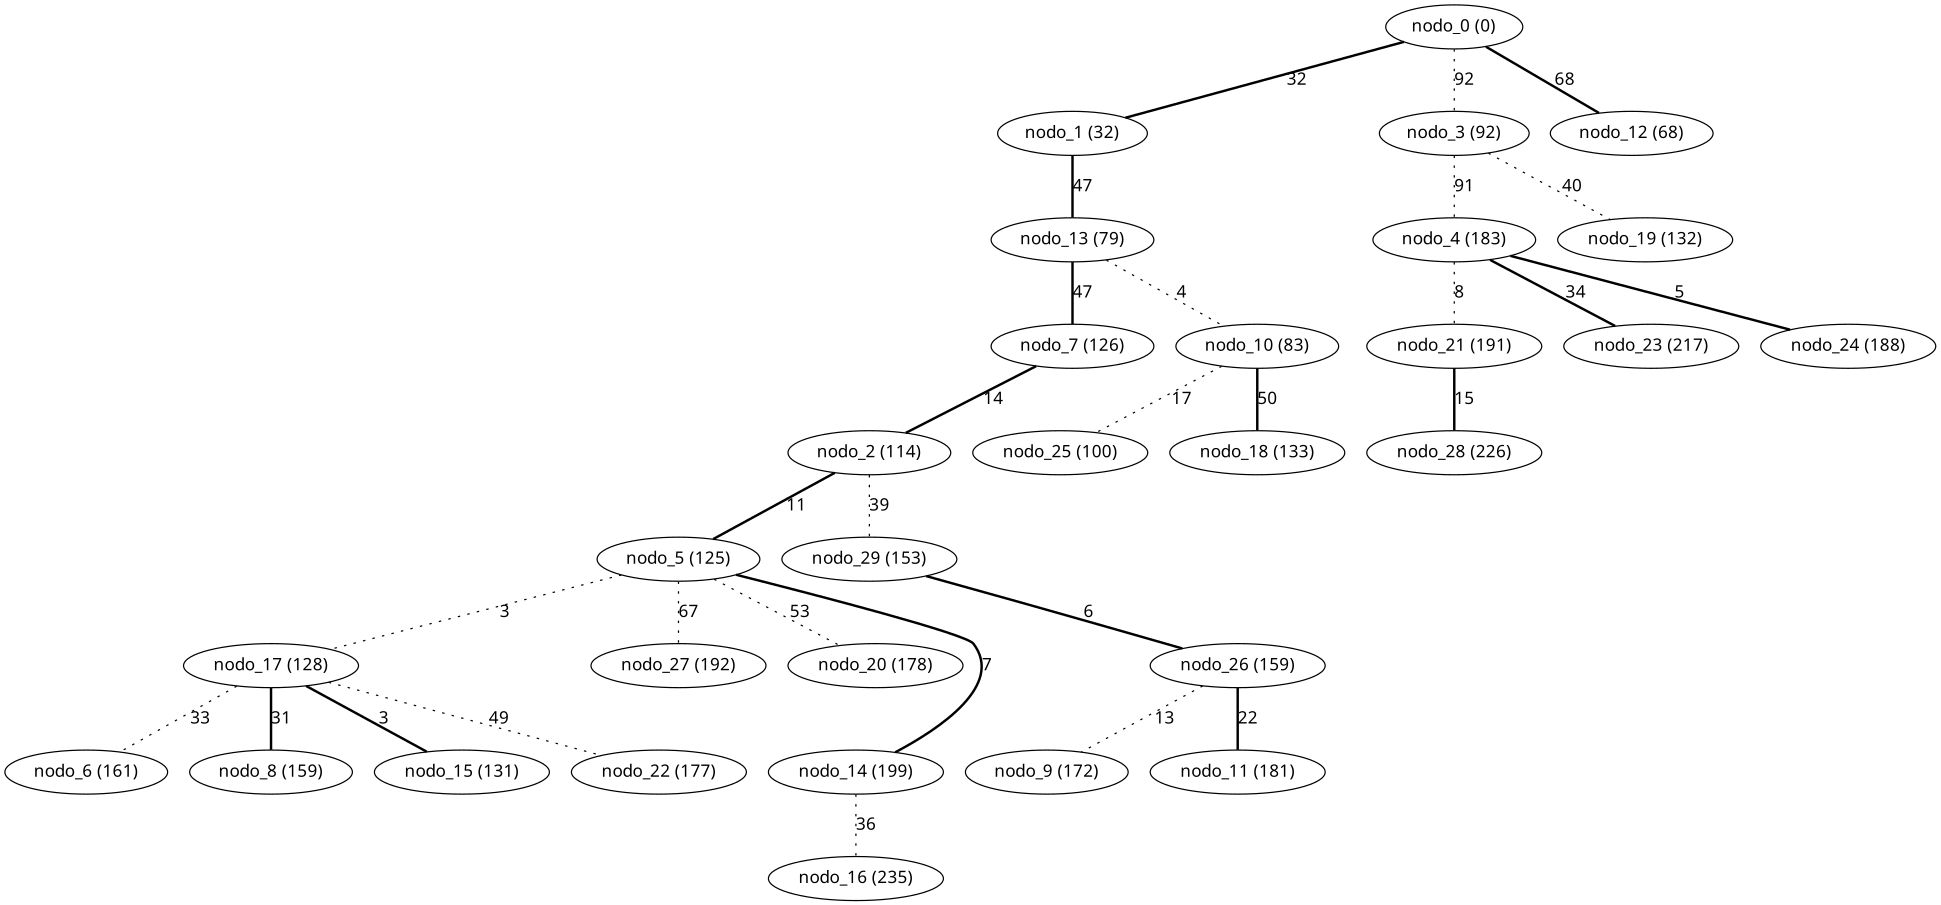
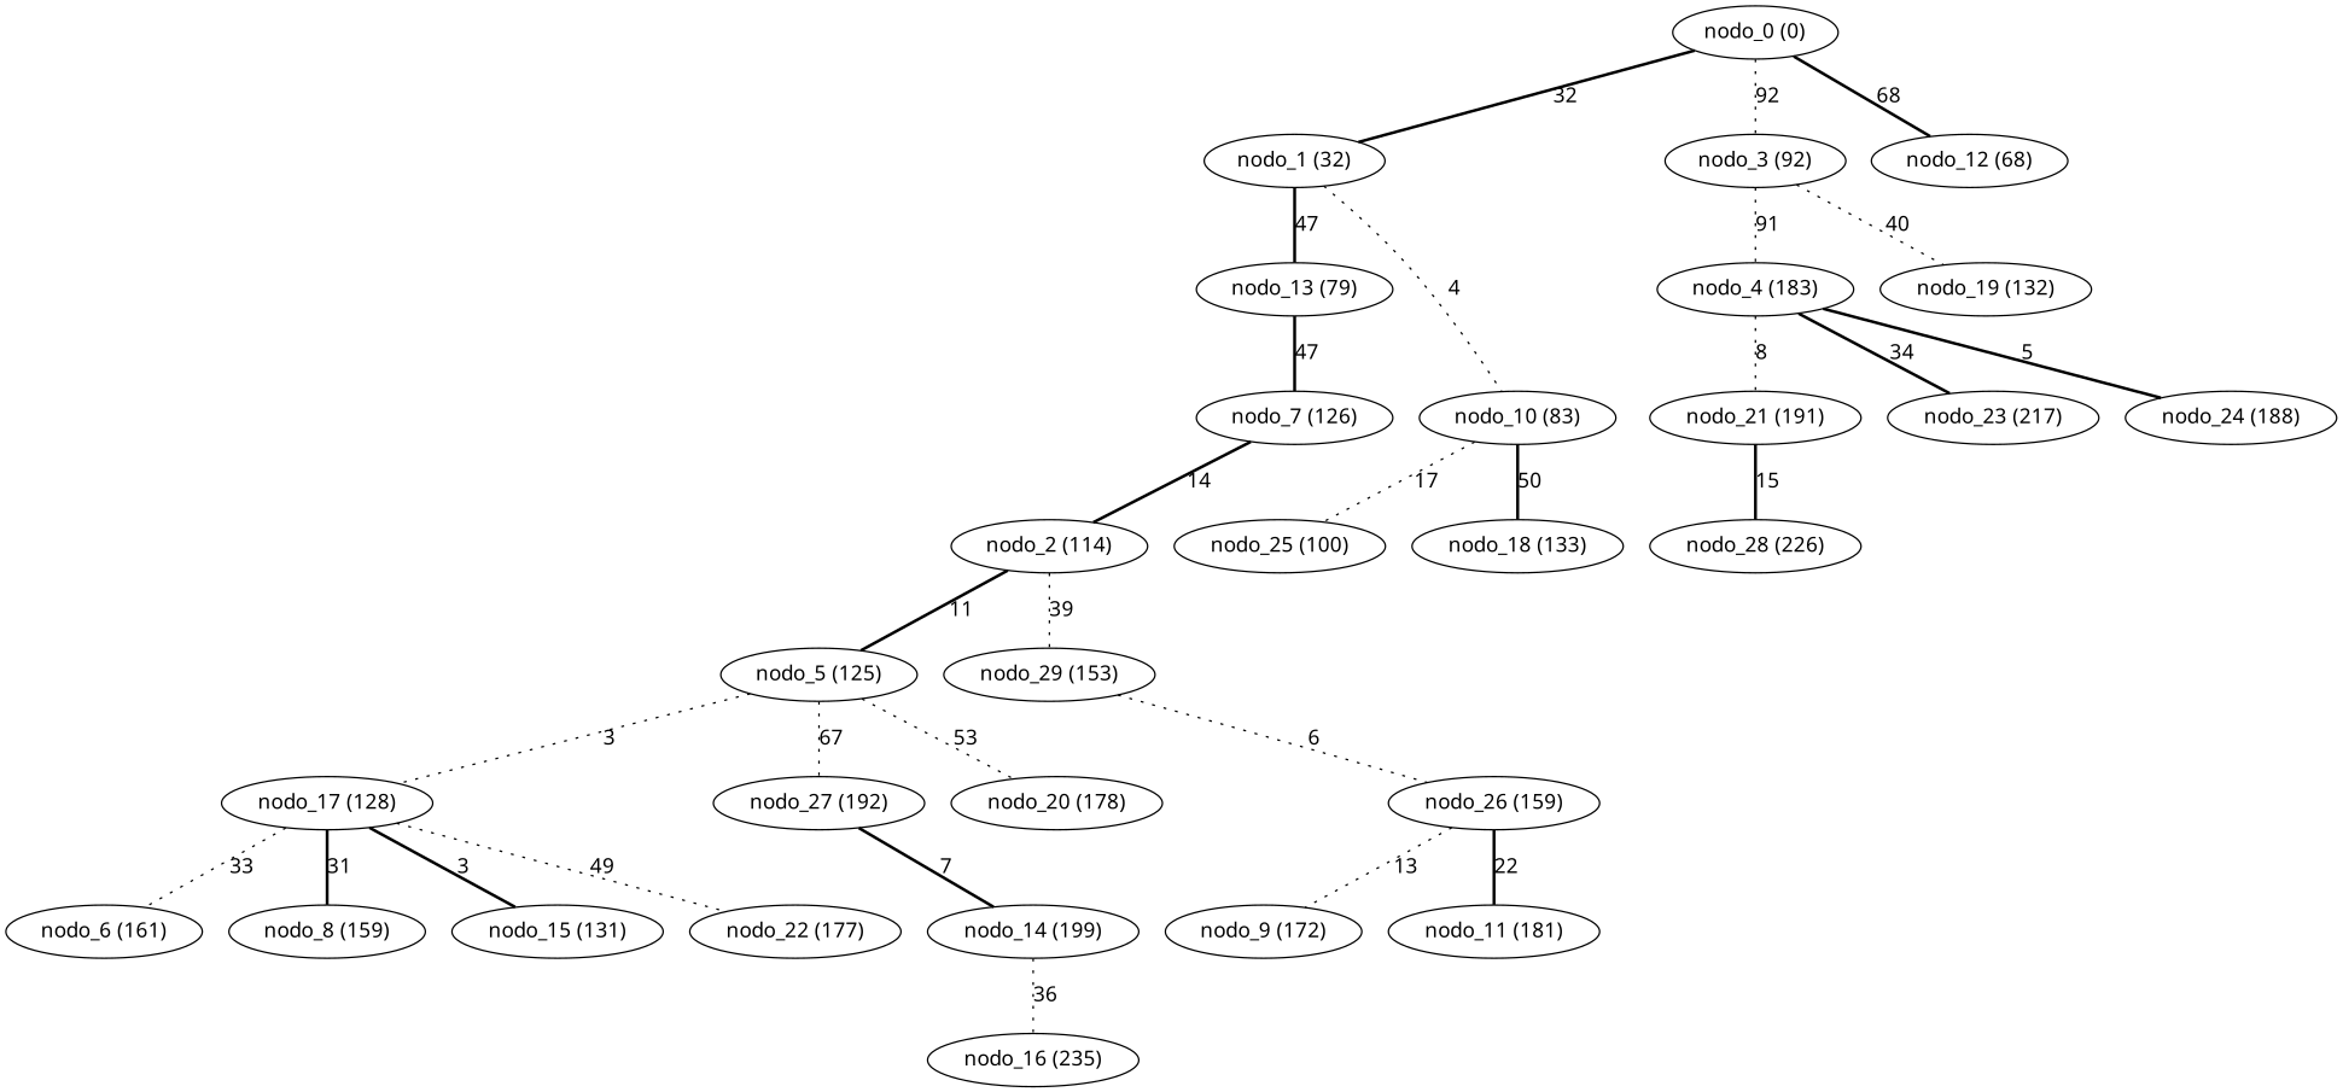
  graph {
    fontname="Noto Sans"
    node [fontname="Noto Sans"]
    edge [fontname="Noto Sans" style=dotted weight=47]
    "nodo_0 (0)"
    "nodo_1 (32)"
    "nodo_3 (92)"
    "nodo_12 (68)"
    "nodo_13 (79)"
    "nodo_4 (183)"
    "nodo_19 (132)"
    "nodo_7 (126)"
    "nodo_10 (83)"
    "nodo_2 (114)"
    "nodo_5 (125)"
    "nodo_29 (153)"
    "nodo_17 (128)"
    "nodo_27 (192)"
    "nodo_20 (178)"
    "nodo_26 (159)"
    "nodo_21 (191)"
    "nodo_23 (217)"
    "nodo_24 (188)"
    "nodo_28 (226)"
    "nodo_6 (161)"
    "nodo_8 (159)"
    "nodo_15 (131)"
    "nodo_22 (177)"
    "nodo_14 (199)"
    "nodo_25 (100)"
    "nodo_18 (133)"
    "nodo_9 (172)"
    "nodo_11 (181)"
    "nodo_16 (235)"
    "nodo_0 (0)" -- "nodo_1 (32)" [label=32 style=bold weight=32]
    "nodo_0 (0)" -- "nodo_3 (92)" [label=92 weight=92]
    "nodo_0 (0)" -- "nodo_12 (68)" [label=68 style=bold weight=68]
    "nodo_1 (32)" -- "nodo_13 (79)" [label=47 style=bold]
    "nodo_3 (92)" -- "nodo_4 (183)" [label=91 weight=91]
    "nodo_3 (92)" -- "nodo_19 (132)" [label=40 weight=40]
    "nodo_13 (79)" -- "nodo_7 (126)" [label=47 style=bold]
-   "nodo_13 (79)" -- "nodo_10 (83)" [label=4 weight=4]
+   "nodo_1 (32)" -- "nodo_10 (83)" [label=4 weight=4]
    "nodo_4 (183)" -- "nodo_21 (191)" [label=8 weight=8]
    "nodo_4 (183)" -- "nodo_23 (217)" [label=34 style=bold weight=34]
    "nodo_4 (183)" -- "nodo_24 (188)" [label=5 style=bold weight=5]
    "nodo_7 (126)" -- "nodo_2 (114)" [label=14 style=bold weight=14]
    "nodo_10 (83)" -- "nodo_25 (100)" [label=17 weight=17]
    "nodo_10 (83)" -- "nodo_18 (133)" [label=50 style=bold weight=50]
    "nodo_2 (114)" -- "nodo_5 (125)" [label=11 style=bold weight=11]
    "nodo_2 (114)" -- "nodo_29 (153)" [label=39 weight=39]
    "nodo_5 (125)" -- "nodo_17 (128)" [label=3 weight=3]
    "nodo_5 (125)" -- "nodo_27 (192)" [label=67 weight=67]
    "nodo_5 (125)" -- "nodo_20 (178)" [label=53 weight=53]
-   "nodo_29 (153)" -- "nodo_26 (159)" [label=6 style=bold weight=6]
+   "nodo_29 (153)" -- "nodo_26 (159)" [label=6 weight=6]
    "nodo_17 (128)" -- "nodo_6 (161)" [label=33 weight=33]
    "nodo_17 (128)" -- "nodo_8 (159)" [label=31 style=bold weight=31]
    "nodo_17 (128)" -- "nodo_15 (131)" [label=3 style=bold weight=3]
    "nodo_17 (128)" -- "nodo_22 (177)" [label=49 weight=49]
-   "nodo_5 (125)" -- "nodo_14 (199)" [label=7 style=bold weight=7]
+   "nodo_27 (192)" -- "nodo_14 (199)" [label=7 style=bold weight=7]
    "nodo_26 (159)" -- "nodo_9 (172)" [label=13 weight=13]
    "nodo_26 (159)" -- "nodo_11 (181)" [label=22 style=bold weight=22]
    "nodo_21 (191)" -- "nodo_28 (226)" [label=15 style=bold weight=35]
    "nodo_14 (199)" -- "nodo_16 (235)" [label=36 weight=36]
  }
